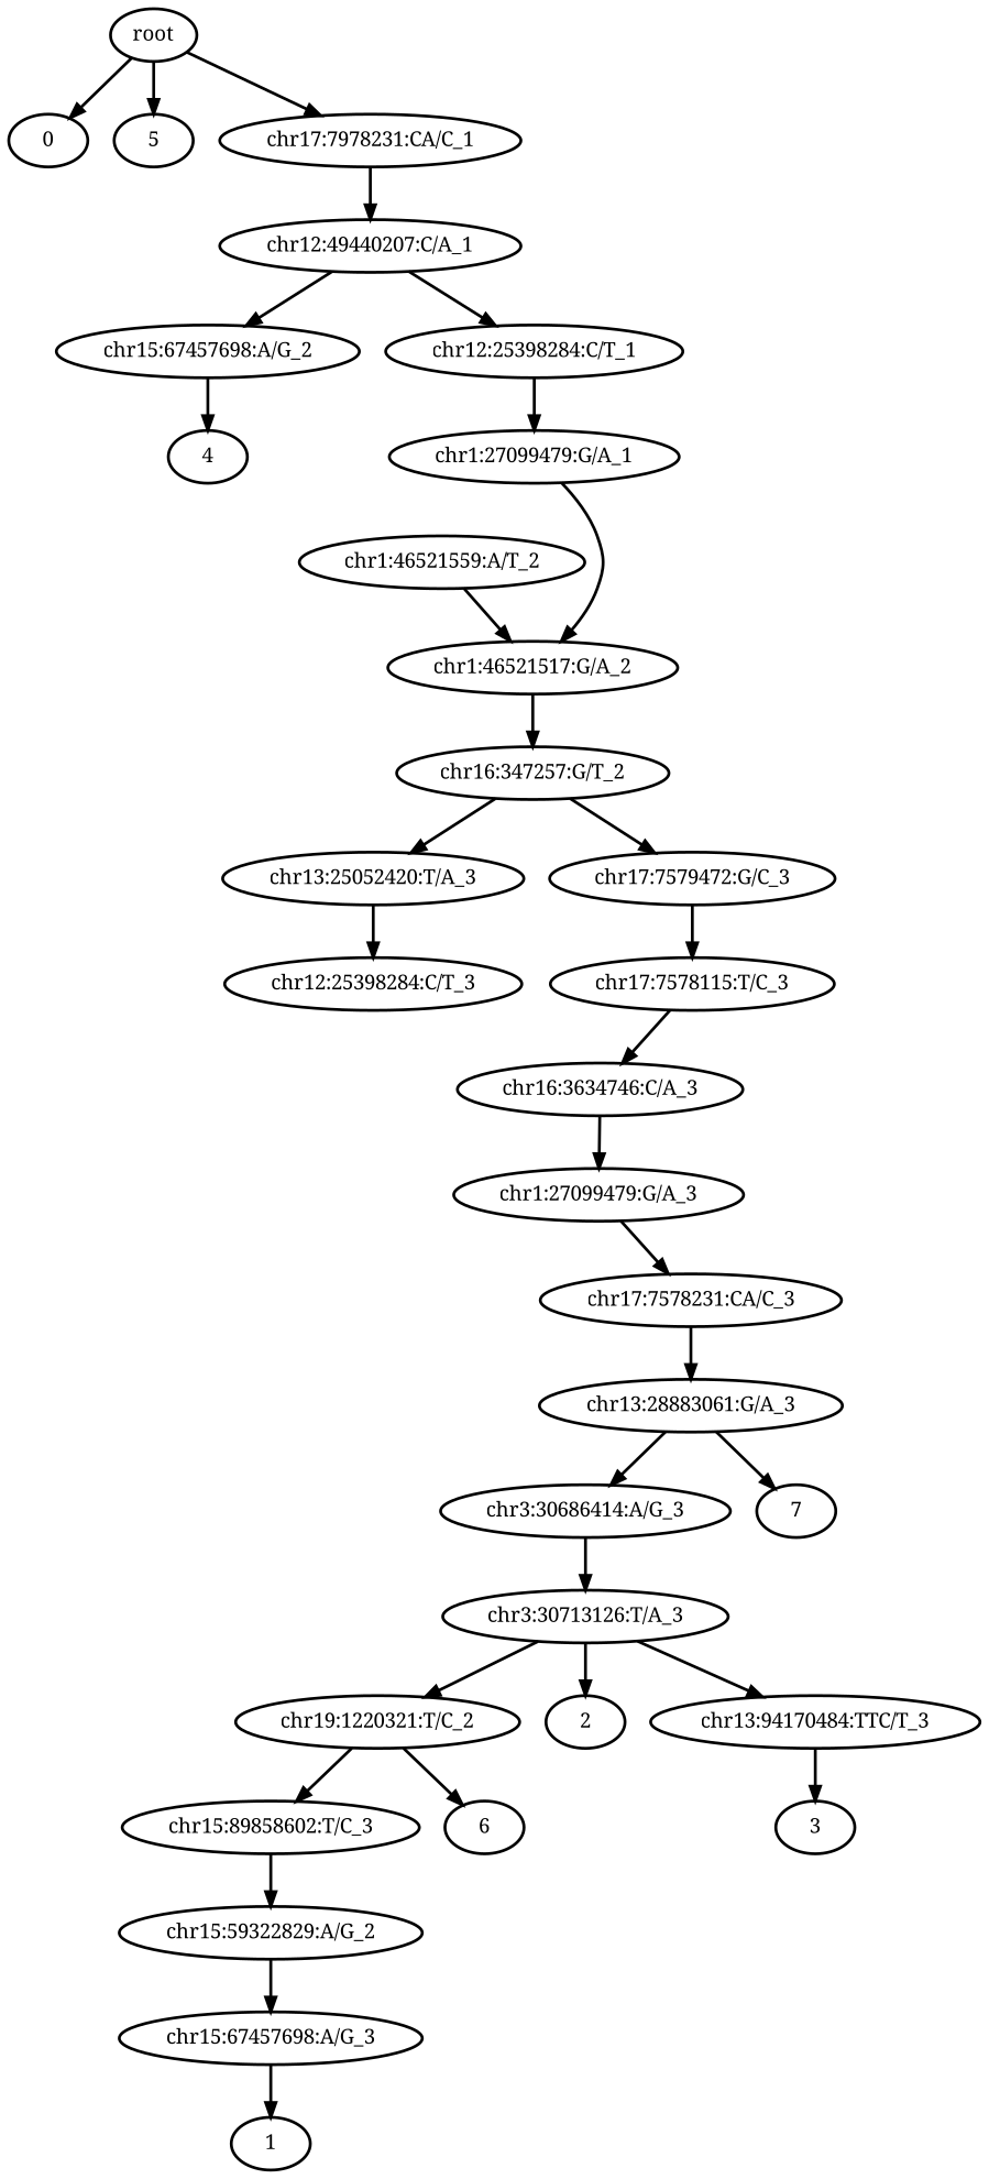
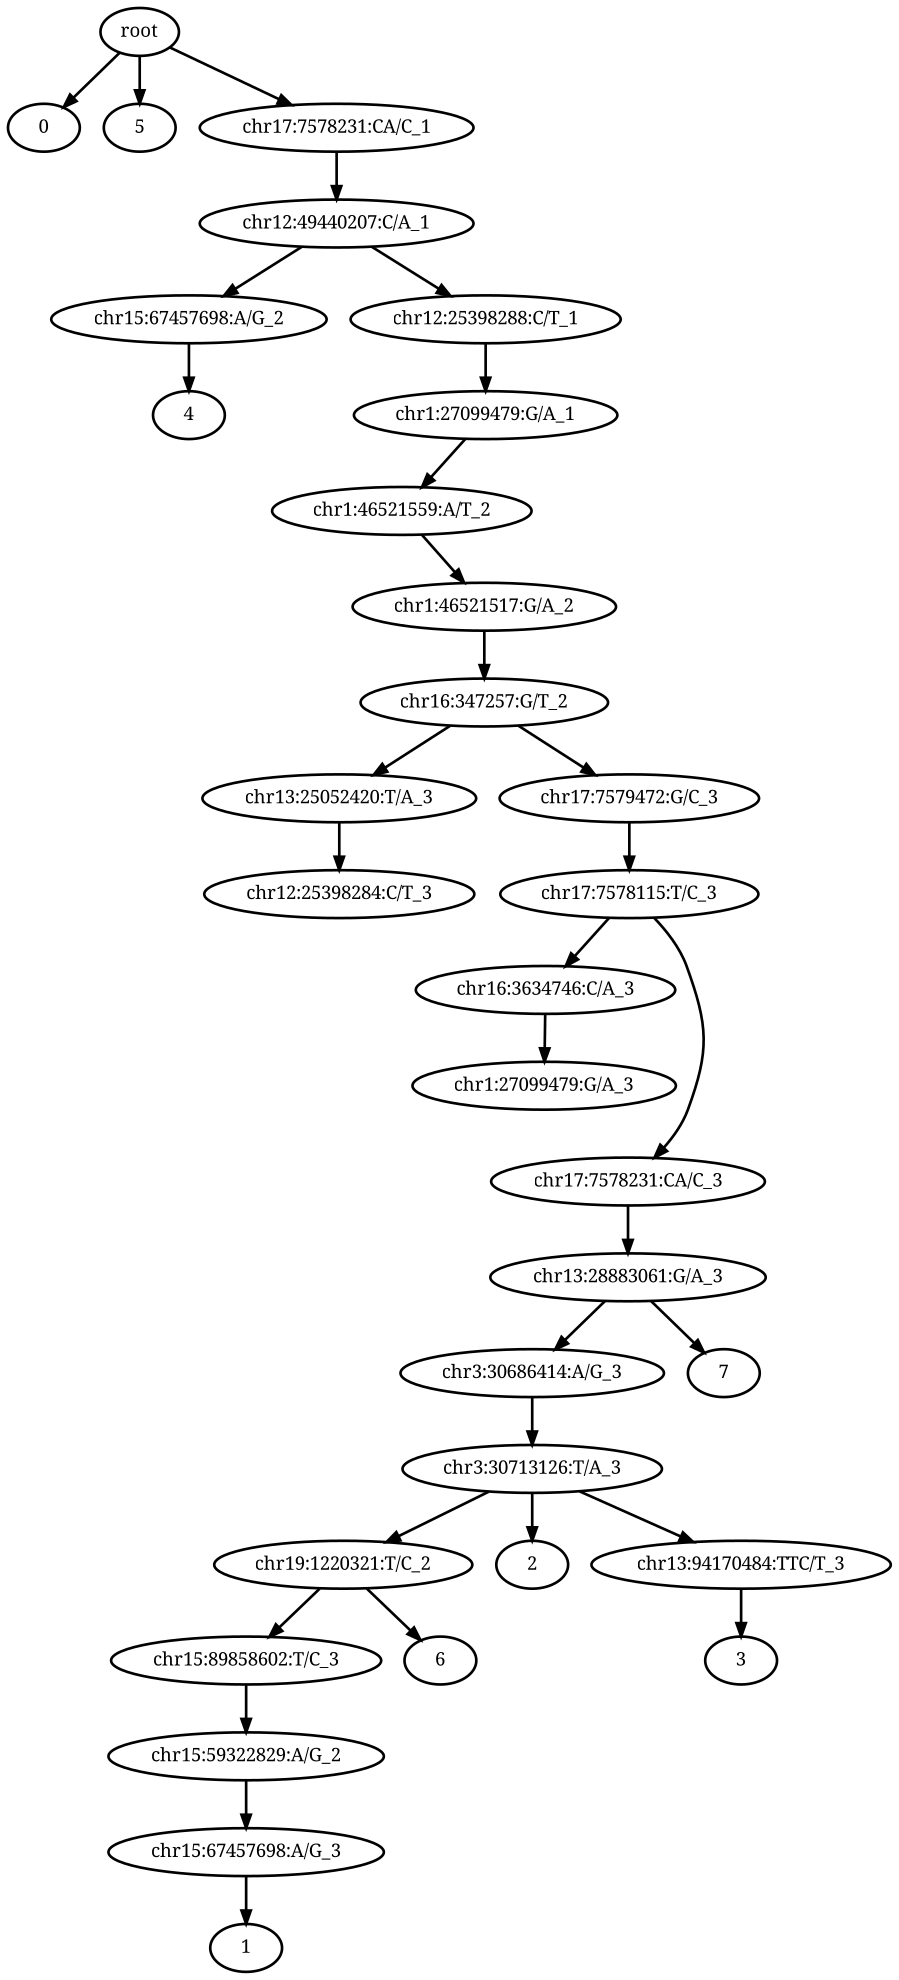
  digraph {
    fontname="Noto Serif"
    rankdir=TB
    node [fontname="Noto Serif" style=bold]
    edge [fontname="Noto Serif" style=bold]
    n1 [label=root]
    n2 [label=0]
    n3 [label=5]
-   n4 [label="chr17:7978231:CA/C_1"]
+   n4 [label="chr17:7578231:CA/C_1"]
    n5 [label="chr12:49440207:C/A_1"]
    n6 [label="chr3:30686414:A/G_3"]
    n7 [label="chr3:30713126:T/A_3"]
    n8 [label="chr19:1220321:T/C_2"]
    n9 [label=2]
    n10 [label="chr13:94170484:TTC/T_3"]
    n11 [label="chr15:89858602:T/C_3"]
    n12 [label=6]
    n13 [label=3]
    n14 [label="chr15:59322829:A/G_2"]
    n15 [label="chr15:67457698:A/G_3"]
    n16 [label=1]
    n17 [label="chr15:67457698:A/G_2"]
    n18 [label=4]
    n19 [label=7]
    n20 [label="chr1:46521559:A/T_2"]
    n21 [label="chr1:46521517:G/A_2"]
    n22 [label="chr16:347257:G/T_2"]
    n23 [label="chr13:25052420:T/A_3"]
    n24 [label="chr17:7579472:G/C_3"]
    n25 [label="chr12:25398284:C/T_3"]
    n26 [label="chr17:7578115:T/C_3"]
    n27 [label="chr16:3634746:C/A_3"]
    n28 [label="chr1:27099479:G/A_3"]
    n29 [label="chr17:7578231:CA/C_3"]
    n30 [label="chr13:28883061:G/A_3"]
-   n31 [label="chr12:25398284:C/T_1"]
+   n31 [label="chr12:25398288:C/T_1"]
    n32 [label="chr1:27099479:G/A_1"]
    n1 -> n2
    n1 -> n3
    n1 -> n4
    n4 -> n5
    n5 -> n17
    n5 -> n31
    n6 -> n7
    n7 -> n8
    n7 -> n9
    n7 -> n10
    n8 -> n11
    n8 -> n12
    n10 -> n13
    n11 -> n14
    n14 -> n15
    n15 -> n16
    n17 -> n18
    n20 -> n21
    n21 -> n22
    n22 -> n23
    n22 -> n24
    n23 -> n25
    n24 -> n26
    n26 -> n27
    n27 -> n28
-   n28 -> n29
+   n26 -> n29
    n29 -> n30
    n30 -> n6
    n30 -> n19
    n31 -> n32
-   n32 -> n21
+   n32 -> n20
  }
